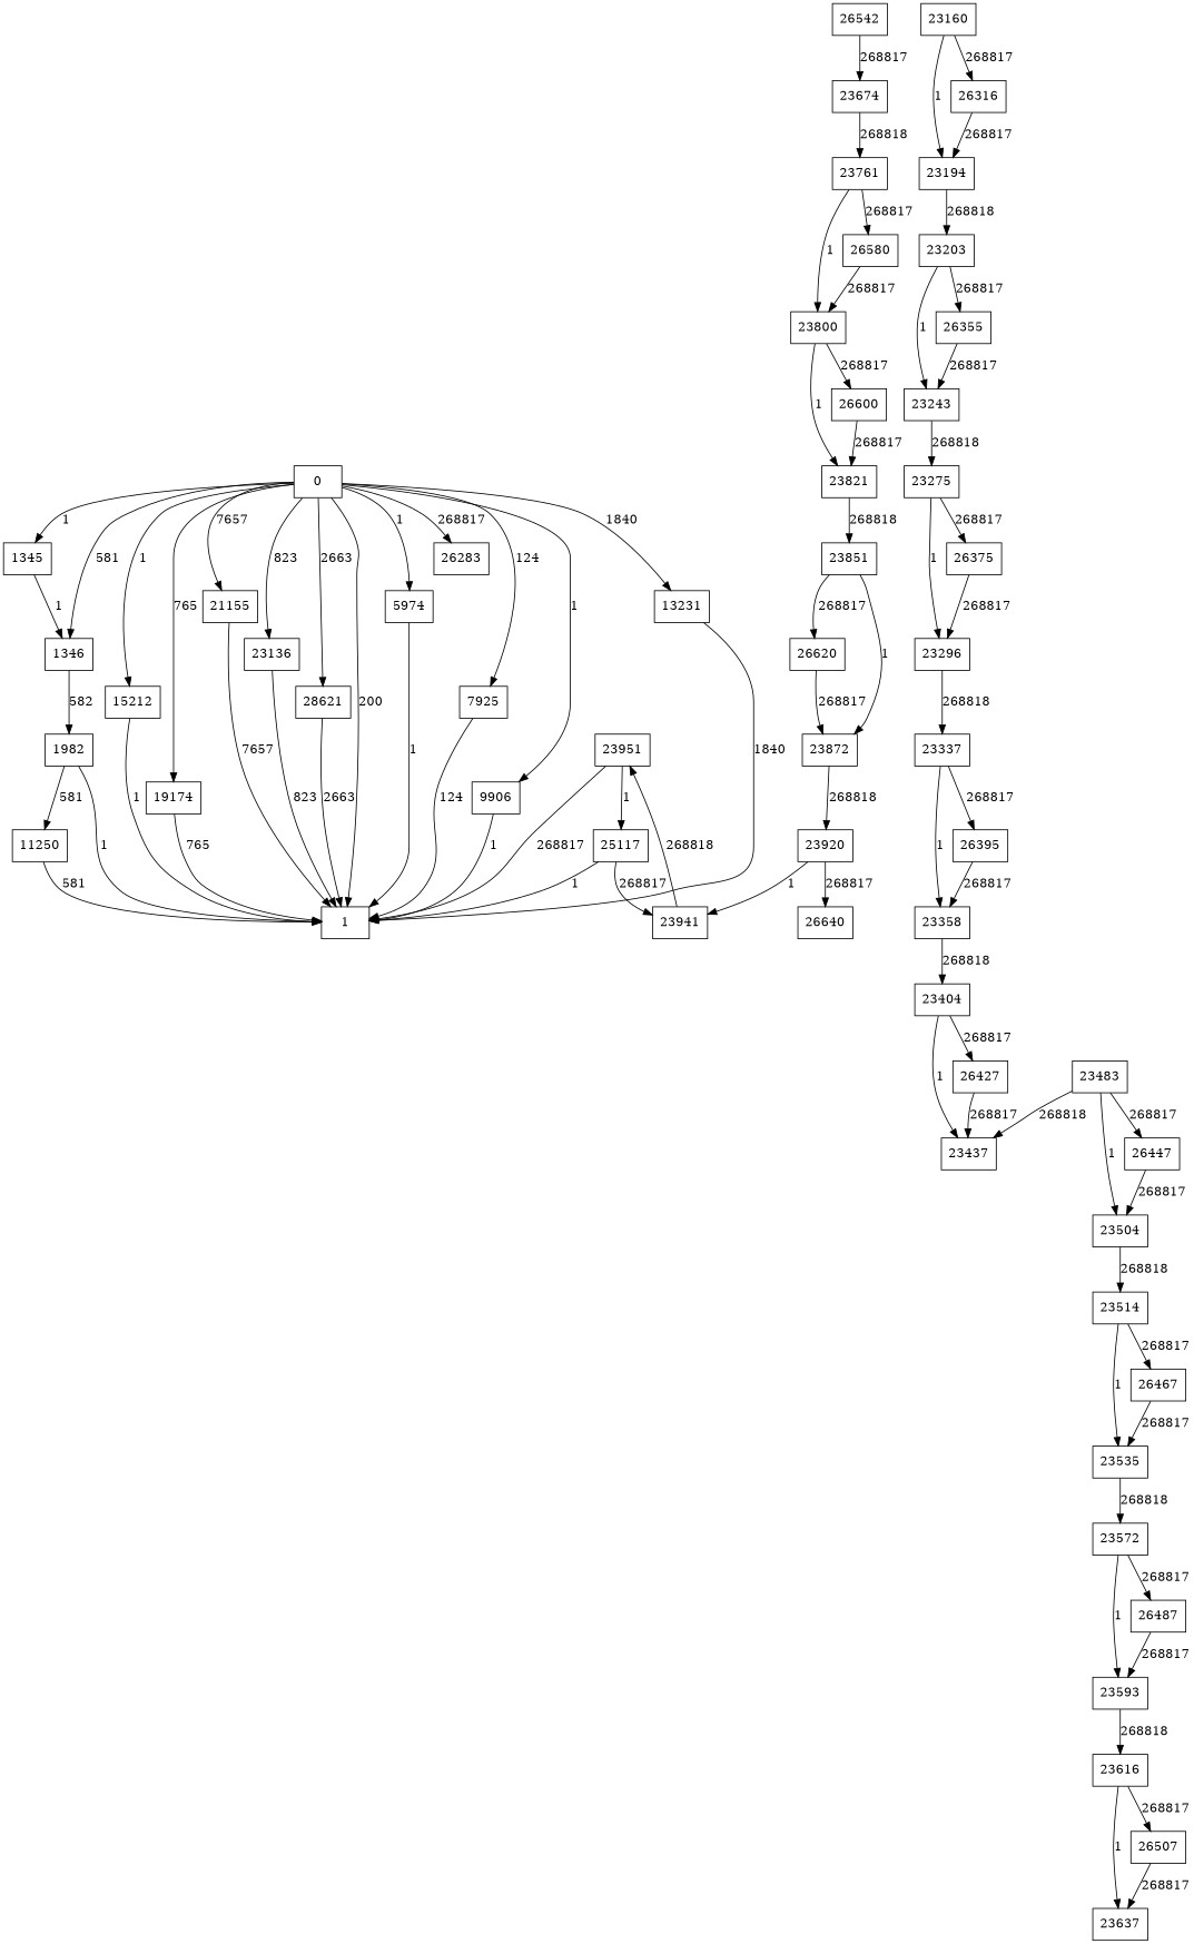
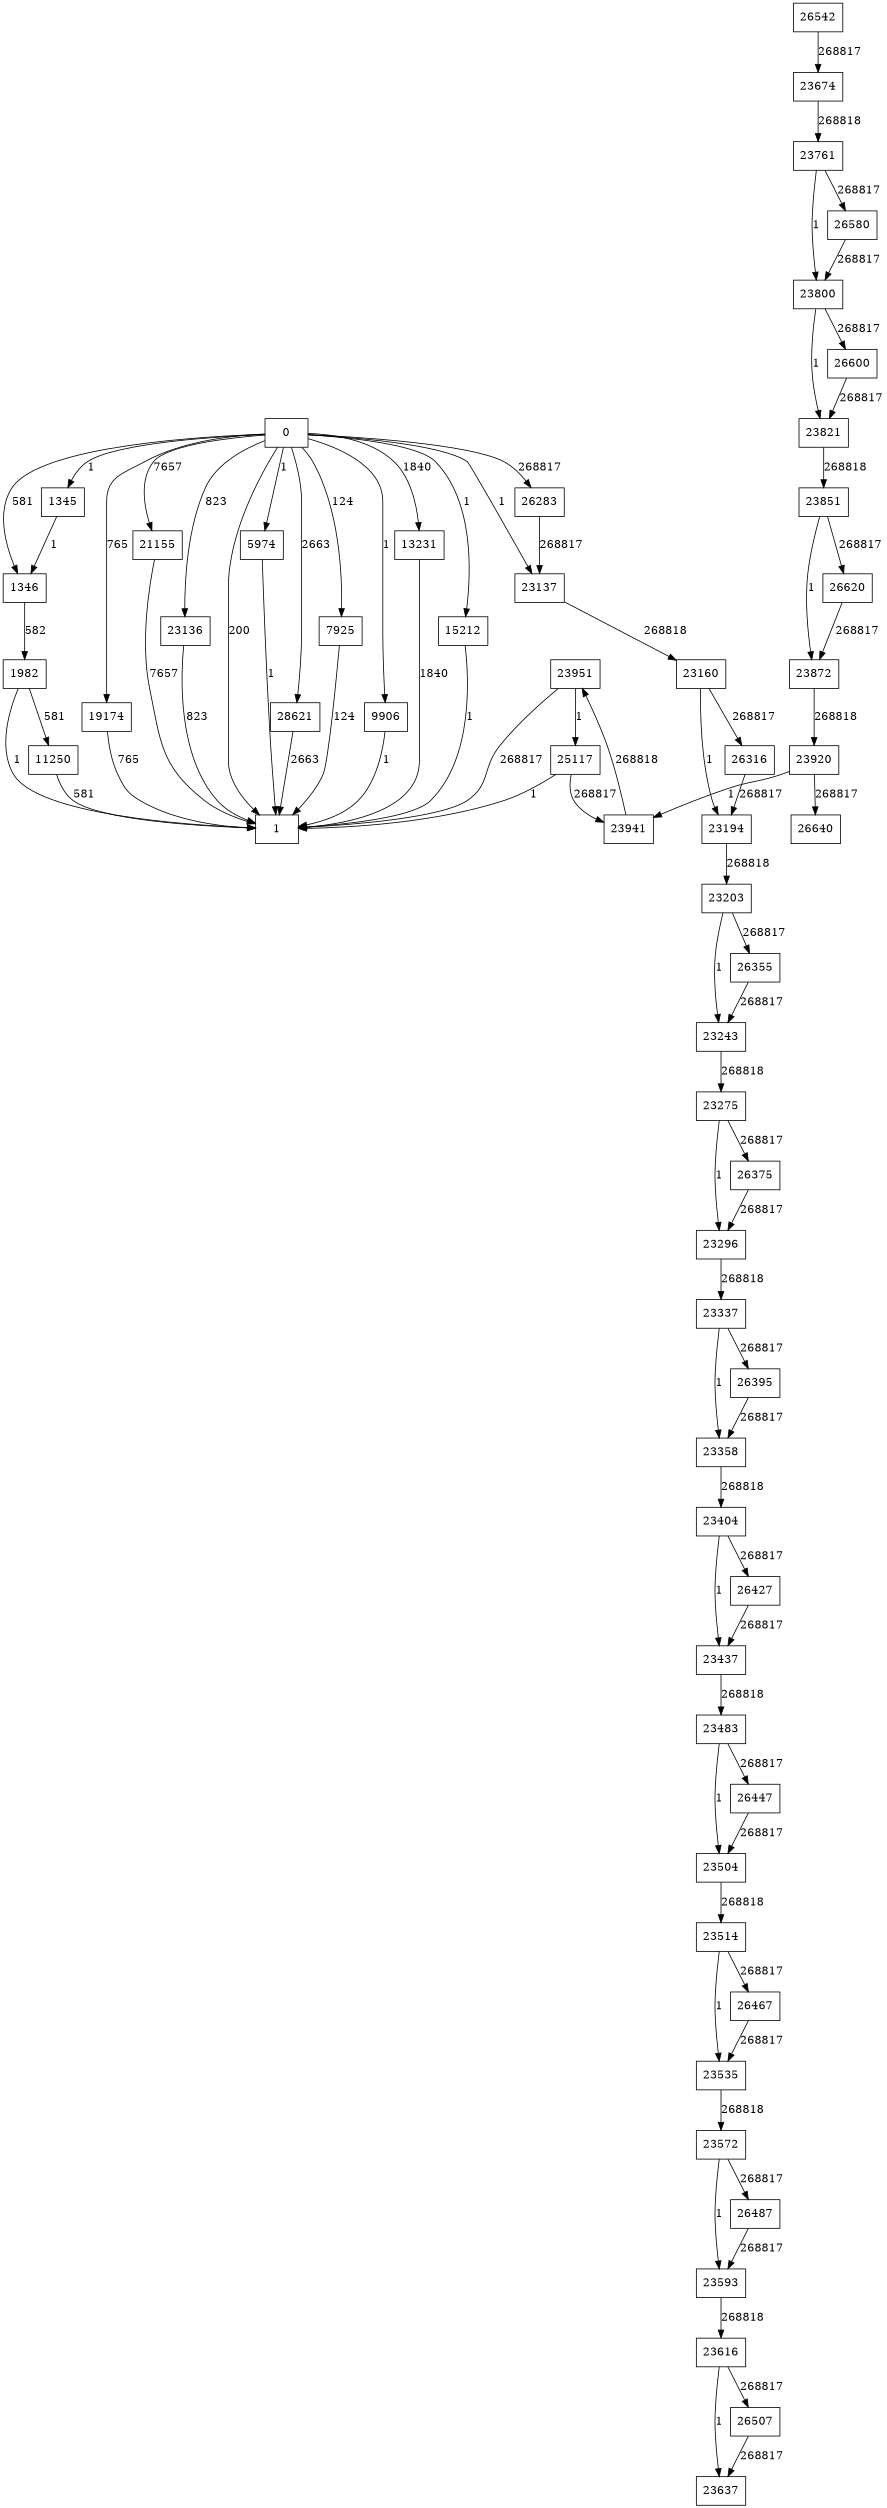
  digraph {
    rankdir=TB
    node [shape=rectangle]
    1345
    1346
    1982
    1
    11250
    n6 [label=5974]
    7925
    9906
    13231
    15212
    19174
    21155
    23136
+   23137
    23160
    23194
    26316
    23203
    23243
    26355
    23275
    23296
    26375
    23337
    23358
    26395
    23404
    23437
    26427
    23483
    23504
    26447
    23514
    23535
    26467
    23572
    23593
    26487
    23616
    23637
    26507
    23674
    23761
    26542
    23800
    26580
    23821
    26600
    23851
    23872
    26620
    23920
    23941
    26640
    23951
    25117
    26283
    28621
    0
    1345 -> 1346 [label=1]
    1346 -> 1982 [label=582]
    1982 -> 1 [label=1]
    1982 -> 11250 [label=581]
    11250 -> 1 [label=581]
    n6 -> 1 [label=1]
    7925 -> 1 [label=124]
    9906 -> 1 [label=1]
    13231 -> 1 [label=1840]
    15212 -> 1 [label=1]
    19174 -> 1 [label=765]
    21155 -> 1 [label=7657]
    23136 -> 1 [label=823]
+   23137 -> 23160 [label=268818]
    23160 -> 23194 [label=1]
    23160 -> 26316 [label=268817]
    23194 -> 23203 [label=268818]
    26316 -> 23194 [label=268817]
    23203 -> 23243 [label=1]
    23203 -> 26355 [label=268817]
    23243 -> 23275 [label=268818]
    26355 -> 23243 [label=268817]
    23275 -> 23296 [label=1]
    23275 -> 26375 [label=268817]
    23296 -> 23337 [label=268818]
    26375 -> 23296 [label=268817]
    23337 -> 23358 [label=1]
    23337 -> 26395 [label=268817]
    23358 -> 23404 [label=268818]
    26395 -> 23358 [label=268817]
    23404 -> 23437 [label=1]
    23404 -> 26427 [label=268817]
-   23483 -> 23437 [label=268818]
+   23437 -> 23483 [label=268818]
    26427 -> 23437 [label=268817]
    23483 -> 23504 [label=1]
    23483 -> 26447 [label=268817]
    23504 -> 23514 [label=268818]
    26447 -> 23504 [label=268817]
    23514 -> 23535 [label=1]
    23514 -> 26467 [label=268817]
    23535 -> 23572 [label=268818]
    26467 -> 23535 [label=268817]
    23572 -> 23593 [label=1]
    23572 -> 26487 [label=268817]
    23593 -> 23616 [label=268818]
    26487 -> 23593 [label=268817]
    23616 -> 23637 [label=1]
    23616 -> 26507 [label=268817]
    26507 -> 23637 [label=268817]
    23674 -> 23761 [label=268818]
    23761 -> 23800 [label=1]
    23761 -> 26580 [label=268817]
    26542 -> 23674 [label=268817]
    23800 -> 23821 [label=1]
    23800 -> 26600 [label=268817]
    26580 -> 23800 [label=268817]
    23821 -> 23851 [label=268818]
    26600 -> 23821 [label=268817]
    23851 -> 23872 [label=1]
    23851 -> 26620 [label=268817]
    23872 -> 23920 [label=268818]
    26620 -> 23872 [label=268817]
    23920 -> 23941 [label=1]
    23920 -> 26640 [label=268817]
    23941 -> 23951 [label=268818]
    23951 -> 1 [label=268817]
    23951 -> 25117 [label=1]
    25117 -> 1 [label=1]
    25117 -> 23941 [label=268817]
+   26283 -> 23137 [label=268817]
    28621 -> 1 [label=2663]
    0 -> 1345 [label=1]
    0 -> 1346 [label=581]
    0 -> 1 [label=200]
    0 -> n6 [label=1]
    0 -> 7925 [label=124]
    0 -> 9906 [label=1]
    0 -> 13231 [label=1840]
    0 -> 15212 [label=1]
    0 -> 19174 [label=765]
    0 -> 21155 [label=7657]
    0 -> 23136 [label=823]
+   0 -> 23137 [label=1]
    0 -> 26283 [label=268817]
    0 -> 28621 [label=2663]
  }
